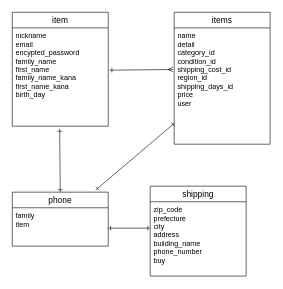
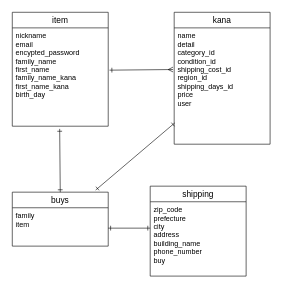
  <mxCell id="0" />
  <mxCell id="1" parent="0" />
  <mxCell id="2" value="item" style="swimlane;fontStyle=0;childLayout=stackLayout;horizontal=1;startSize=26;horizontalStack=0;resizeParent=1;resizeParentMax=0;resizeLast=0;collapsible=1;marginBottom=0;align=center;fontSize=14;" parent="1" vertex="1"><mxGeometry x="20" y="20" width="160" height="190" as="geometry" /></mxCell>
  <mxCell id="3" value="nickname&#10;email&#10;encypted_password&#10;family_name&#10;first_name&#10;family_name_kana&#10;first_name_kana&#10;birth_day&#10;" style="text;strokeColor=none;fillColor=none;spacingLeft=4;spacingRight=4;overflow=hidden;rotatable=0;points=[[0,0.5],[1,0.5]];portConstraint=eastwest;fontSize=12;" parent="2" vertex="1"><mxGeometry y="26" width="160" height="164" as="geometry" /></mxCell>
- <mxCell id="4" value="items" style="swimlane;fontStyle=0;childLayout=stackLayout;horizontal=1;startSize=26;horizontalStack=0;resizeParent=1;resizeParentMax=0;resizeLast=0;collapsible=1;marginBottom=0;align=center;fontSize=14;" parent="1" vertex="1"><mxGeometry x="290" y="20" width="160" height="220" as="geometry" /></mxCell>
+ <mxCell id="4" value="kana" style="swimlane;fontStyle=0;childLayout=stackLayout;horizontal=1;startSize=26;horizontalStack=0;resizeParent=1;resizeParentMax=0;resizeLast=0;collapsible=1;marginBottom=0;align=center;fontSize=14;" parent="1" vertex="1"><mxGeometry x="290" y="20" width="160" height="220" as="geometry" /></mxCell>
  <mxCell id="5" value="name&#10;detail&#10;category_id&#10;condition_id&#10;shipping_cost_id&#10;region_id&#10;shipping_days_id&#10;price&#10;user&#10;" style="text;strokeColor=none;fillColor=none;spacingLeft=4;spacingRight=4;overflow=hidden;rotatable=0;points=[[0,0.5],[1,0.5]];portConstraint=eastwest;fontSize=12;" parent="4" vertex="1"><mxGeometry y="26" width="160" height="194" as="geometry" /></mxCell>
- <mxCell id="6" value="phone" style="swimlane;fontStyle=0;childLayout=stackLayout;horizontal=1;startSize=26;horizontalStack=0;resizeParent=1;resizeParentMax=0;resizeLast=0;collapsible=1;marginBottom=0;align=center;fontSize=14;" parent="1" vertex="1"><mxGeometry x="20" y="320" width="160" height="90" as="geometry" /></mxCell>
+ <mxCell id="6" value="buys" style="swimlane;fontStyle=0;childLayout=stackLayout;horizontal=1;startSize=26;horizontalStack=0;resizeParent=1;resizeParentMax=0;resizeLast=0;collapsible=1;marginBottom=0;align=center;fontSize=14;" parent="1" vertex="1"><mxGeometry x="20" y="320" width="160" height="90" as="geometry" /></mxCell>
  <mxCell id="7" value="family&#10;item" style="text;strokeColor=none;fillColor=none;spacingLeft=4;spacingRight=4;overflow=hidden;rotatable=0;points=[[0,0.5],[1,0.5]];portConstraint=eastwest;fontSize=12;" parent="6" vertex="1"><mxGeometry y="26" width="160" height="64" as="geometry" /></mxCell>
  <mxCell id="8" value="" style="endArrow=ERone;html=1;rounded=0;strokeColor=default;entryX=0.5;entryY=0;entryDx=0;entryDy=0;exitX=0.494;exitY=1.027;exitDx=0;exitDy=0;exitPerimeter=0;startArrow=ERone;startFill=0;endFill=0;" parent="1" source="3" target="6" edge="1"><mxGeometry relative="1" as="geometry"><mxPoint x="260" y="270" as="sourcePoint" /><mxPoint x="420" y="270" as="targetPoint" /></mxGeometry></mxCell>
  <mxCell id="9" value="shipping" style="swimlane;fontStyle=0;childLayout=stackLayout;horizontal=1;startSize=26;horizontalStack=0;resizeParent=1;resizeParentMax=0;resizeLast=0;collapsible=1;marginBottom=0;align=center;fontSize=14;" vertex="1" parent="1"><mxGeometry x="250" y="310" width="160" height="150" as="geometry" /></mxCell>
  <mxCell id="10" value="zip_code&#10;prefecture&#10;city&#10;address&#10;building_name&#10;phone_number&#10;buy&#10;" style="text;strokeColor=none;fillColor=none;spacingLeft=4;spacingRight=4;overflow=hidden;rotatable=0;points=[[0,0.5],[1,0.5]];portConstraint=eastwest;fontSize=12;" vertex="1" parent="1"><mxGeometry x="250" y="336" width="160" height="114" as="geometry" /></mxCell>
  <mxCell id="11" value="" style="endArrow=ERone;html=1;rounded=0;endFill=0;startArrow=ERone;startFill=0;" edge="1" parent="1"><mxGeometry relative="1" as="geometry"><mxPoint x="180" y="380" as="sourcePoint" /><mxPoint x="250" y="380" as="targetPoint" /></mxGeometry></mxCell>
  <mxCell id="12" value="" style="endArrow=ERone;html=1;rounded=0;exitX=0.869;exitY=-0.039;exitDx=0;exitDy=0;exitPerimeter=0;entryX=0.006;entryY=0.817;entryDx=0;entryDy=0;entryPerimeter=0;endFill=0;startArrow=ERone;startFill=0;" edge="1" parent="1" source="6" target="5"><mxGeometry relative="1" as="geometry"><mxPoint x="160" y="310" as="sourcePoint" /><mxPoint x="350" y="230" as="targetPoint" /></mxGeometry></mxCell>
  <mxCell id="13" value="" style="endArrow=ERmany;html=1;rounded=0;exitX=1.013;exitY=0.43;exitDx=0;exitDy=0;exitPerimeter=0;entryX=-0.012;entryY=0.358;entryDx=0;entryDy=0;entryPerimeter=0;endFill=0;startArrow=ERone;startFill=0;" edge="1" parent="1" source="3" target="5"><mxGeometry relative="1" as="geometry"><mxPoint x="190" y="230" as="sourcePoint" /><mxPoint x="350" y="230" as="targetPoint" /></mxGeometry></mxCell>
